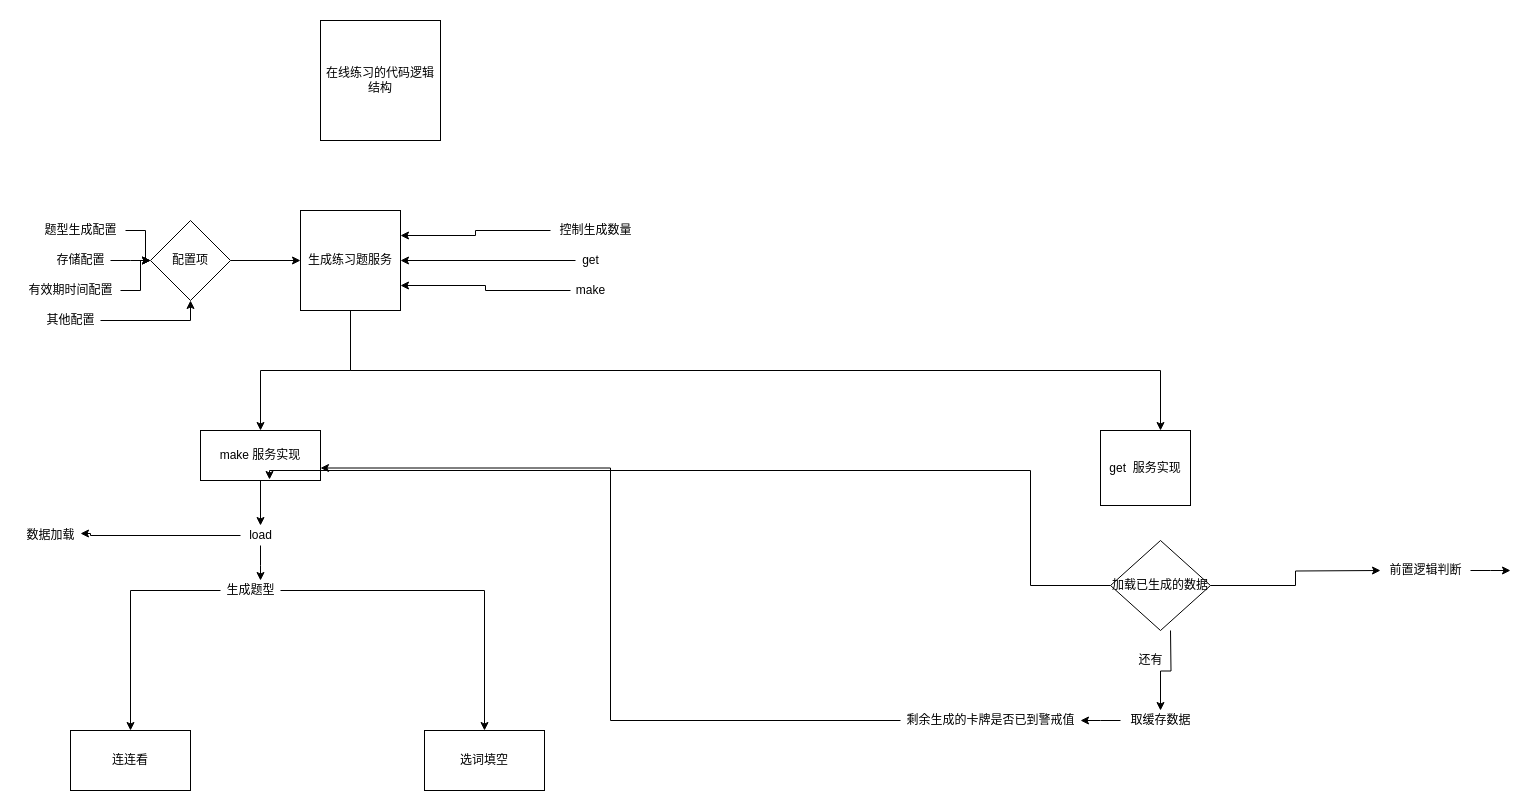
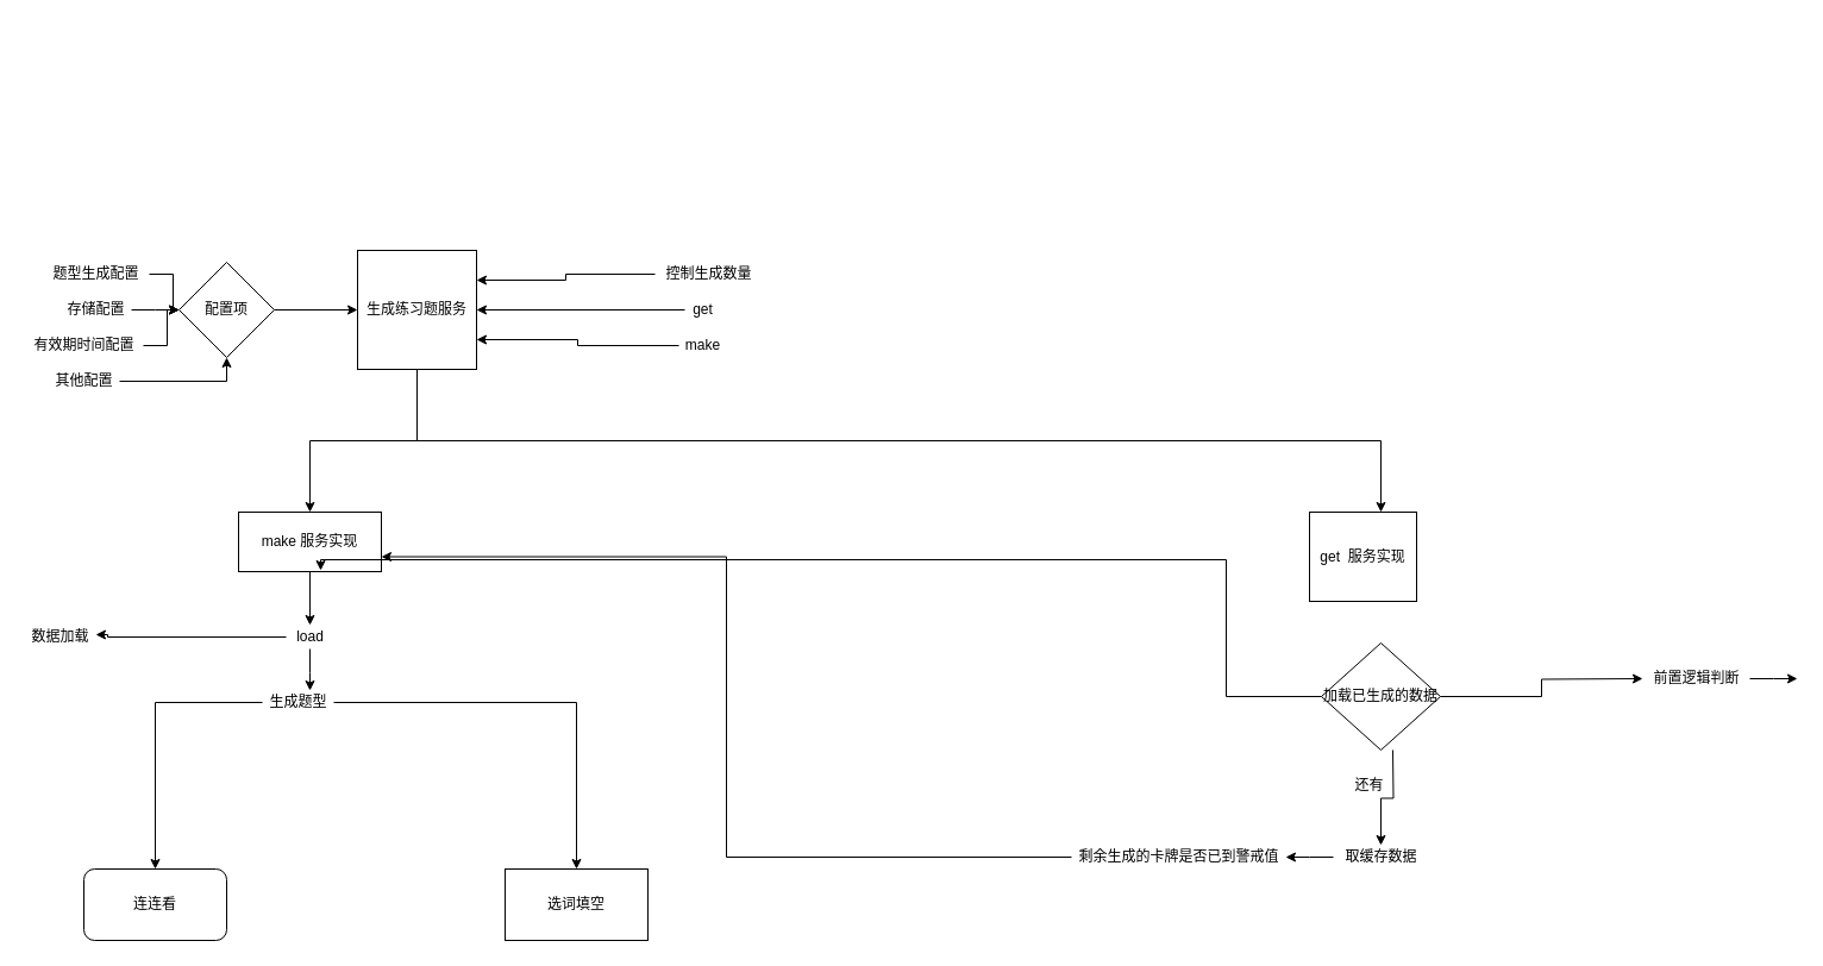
  <mxCell id="0" />
  <mxCell id="1" parent="0" />
- <mxCell id="2" value="在线练习的代码逻辑结构&lt;br&gt;" style="whiteSpace=wrap;html=1;aspect=fixed;" vertex="1" parent="1"><mxGeometry x="320" y="20" width="120" height="120" as="geometry" /></mxCell>
- <mxCell id="3" value="连连看" style="rounded=0;whiteSpace=wrap;html=1;" vertex="1" parent="1"><mxGeometry x="70" y="730" width="120" height="60" as="geometry" /></mxCell>
+ <mxCell id="3" value="连连看" style="whiteSpace=wrap;html=1;rounded=1;" vertex="1" parent="1"><mxGeometry x="70" y="730" width="120" height="60" as="geometry" /></mxCell>
  <mxCell id="4" value="选词填空" style="whiteSpace=wrap;html=1;" vertex="1" parent="1"><mxGeometry x="424" y="730" width="120" height="60" as="geometry" /></mxCell>
  <mxCell id="5" style="edgeStyle=orthogonalEdgeStyle;rounded=0;orthogonalLoop=1;jettySize=auto;html=1;" edge="1" parent="1" source="7" target="9"><mxGeometry relative="1" as="geometry" /></mxCell>
  <mxCell id="6" style="edgeStyle=orthogonalEdgeStyle;rounded=0;orthogonalLoop=1;jettySize=auto;html=1;" edge="1" parent="1" source="7" target="26"><mxGeometry relative="1" as="geometry"><Array as="points"><mxPoint x="350" y="370" /><mxPoint x="1160" y="370" /></Array></mxGeometry></mxCell>
  <mxCell id="7" value="生成练习题服务&lt;br&gt;" style="whiteSpace=wrap;html=1;aspect=fixed;" vertex="1" parent="1"><mxGeometry x="300" y="210" width="100" height="100" as="geometry" /></mxCell>
  <mxCell id="8" style="edgeStyle=orthogonalEdgeStyle;rounded=0;orthogonalLoop=1;jettySize=auto;html=1;" edge="1" parent="1" source="9" target="29"><mxGeometry relative="1" as="geometry" /></mxCell>
  <mxCell id="9" value="make 服务实现&lt;br&gt;" style="whiteSpace=wrap;html=1;" vertex="1" parent="1"><mxGeometry x="200" y="430" width="120" height="50" as="geometry" /></mxCell>
  <mxCell id="10" style="edgeStyle=orthogonalEdgeStyle;rounded=0;orthogonalLoop=1;jettySize=auto;html=1;entryX=1;entryY=0.25;entryDx=0;entryDy=0;" edge="1" parent="1" source="11" target="7"><mxGeometry relative="1" as="geometry" /></mxCell>
  <mxCell id="11" value="控制生成数量" style="text;html=1;align=center;verticalAlign=middle;resizable=0;points=[];autosize=1;" vertex="1" parent="1"><mxGeometry x="550" y="220" width="90" height="20" as="geometry" /></mxCell>
  <mxCell id="12" style="edgeStyle=orthogonalEdgeStyle;rounded=0;orthogonalLoop=1;jettySize=auto;html=1;" edge="1" parent="1" source="13" target="7"><mxGeometry relative="1" as="geometry" /></mxCell>
  <mxCell id="13" value="配置项" style="rhombus;whiteSpace=wrap;html=1;" vertex="1" parent="1"><mxGeometry x="150" y="220" width="80" height="80" as="geometry" /></mxCell>
  <mxCell id="14" style="edgeStyle=orthogonalEdgeStyle;rounded=0;orthogonalLoop=1;jettySize=auto;html=1;entryX=1;entryY=0.5;entryDx=0;entryDy=0;" edge="1" parent="1" source="15" target="7"><mxGeometry relative="1" as="geometry" /></mxCell>
  <mxCell id="15" value="get" style="text;html=1;align=center;verticalAlign=middle;resizable=0;points=[];autosize=1;" vertex="1" parent="1"><mxGeometry x="575" y="250" width="30" height="20" as="geometry" /></mxCell>
  <mxCell id="16" style="edgeStyle=orthogonalEdgeStyle;rounded=0;orthogonalLoop=1;jettySize=auto;html=1;" edge="1" parent="1" source="17" target="13"><mxGeometry relative="1" as="geometry" /></mxCell>
  <mxCell id="17" value="题型生成配置" style="text;html=1;align=center;verticalAlign=middle;resizable=0;points=[];autosize=1;" vertex="1" parent="1"><mxGeometry x="35" y="220" width="90" height="20" as="geometry" /></mxCell>
  <mxCell id="18" style="edgeStyle=orthogonalEdgeStyle;rounded=0;orthogonalLoop=1;jettySize=auto;html=1;" edge="1" parent="1" source="19"><mxGeometry relative="1" as="geometry"><mxPoint x="150" y="260" as="targetPoint" /></mxGeometry></mxCell>
  <mxCell id="19" value="存储配置" style="text;html=1;align=center;verticalAlign=middle;resizable=0;points=[];autosize=1;" vertex="1" parent="1"><mxGeometry x="50" y="250" width="60" height="20" as="geometry" /></mxCell>
  <mxCell id="20" style="edgeStyle=orthogonalEdgeStyle;rounded=0;orthogonalLoop=1;jettySize=auto;html=1;" edge="1" parent="1" source="21" target="13"><mxGeometry relative="1" as="geometry" /></mxCell>
  <mxCell id="21" value="有效期时间配置&lt;br&gt;" style="text;html=1;align=center;verticalAlign=middle;resizable=0;points=[];autosize=1;" vertex="1" parent="1"><mxGeometry x="20" y="280" width="100" height="20" as="geometry" /></mxCell>
  <mxCell id="22" style="edgeStyle=orthogonalEdgeStyle;rounded=0;orthogonalLoop=1;jettySize=auto;html=1;" edge="1" parent="1" source="23" target="13"><mxGeometry relative="1" as="geometry" /></mxCell>
  <mxCell id="23" value="其他配置&lt;br&gt;" style="text;html=1;align=center;verticalAlign=middle;resizable=0;points=[];autosize=1;" vertex="1" parent="1"><mxGeometry x="40" y="310" width="60" height="20" as="geometry" /></mxCell>
  <mxCell id="24" style="edgeStyle=orthogonalEdgeStyle;rounded=0;orthogonalLoop=1;jettySize=auto;html=1;entryX=1;entryY=0.75;entryDx=0;entryDy=0;" edge="1" parent="1" source="25" target="7"><mxGeometry relative="1" as="geometry" /></mxCell>
  <mxCell id="25" value="make" style="text;html=1;align=center;verticalAlign=middle;resizable=0;points=[];autosize=1;" vertex="1" parent="1"><mxGeometry x="570" y="280" width="40" height="20" as="geometry" /></mxCell>
  <mxCell id="26" value="get&amp;nbsp; 服务实现" style="whiteSpace=wrap;html=1;" vertex="1" parent="1"><mxGeometry x="1100" y="430" width="90" height="75" as="geometry" /></mxCell>
  <mxCell id="27" style="edgeStyle=orthogonalEdgeStyle;rounded=0;orthogonalLoop=1;jettySize=auto;html=1;entryX=1;entryY=0.425;entryDx=0;entryDy=0;entryPerimeter=0;" edge="1" parent="1" source="29" target="30"><mxGeometry relative="1" as="geometry"><mxPoint x="90" y="540" as="targetPoint" /><Array as="points"><mxPoint x="90" y="535" /><mxPoint x="90" y="533" /></Array></mxGeometry></mxCell>
  <mxCell id="28" style="edgeStyle=orthogonalEdgeStyle;rounded=0;orthogonalLoop=1;jettySize=auto;html=1;" edge="1" parent="1" source="29"><mxGeometry relative="1" as="geometry"><mxPoint x="260" y="580" as="targetPoint" /></mxGeometry></mxCell>
  <mxCell id="29" value="load" style="text;html=1;align=center;verticalAlign=middle;resizable=0;points=[];autosize=1;" vertex="1" parent="1"><mxGeometry x="240" y="525" width="40" height="20" as="geometry" /></mxCell>
  <mxCell id="30" value="数据加载" style="text;html=1;align=center;verticalAlign=middle;resizable=0;points=[];autosize=1;" vertex="1" parent="1"><mxGeometry x="20" y="524.5" width="60" height="20" as="geometry" /></mxCell>
  <mxCell id="31" style="edgeStyle=orthogonalEdgeStyle;rounded=0;orthogonalLoop=1;jettySize=auto;html=1;" edge="1" parent="1" source="33" target="3"><mxGeometry relative="1" as="geometry"><mxPoint x="160" y="590" as="sourcePoint" /></mxGeometry></mxCell>
  <mxCell id="32" style="edgeStyle=orthogonalEdgeStyle;rounded=0;orthogonalLoop=1;jettySize=auto;html=1;" edge="1" parent="1" source="33" target="4"><mxGeometry relative="1" as="geometry" /></mxCell>
  <mxCell id="33" value="生成题型" style="text;html=1;align=center;verticalAlign=middle;resizable=0;points=[];autosize=1;" vertex="1" parent="1"><mxGeometry x="220" y="580" width="60" height="20" as="geometry" /></mxCell>
  <mxCell id="34" style="edgeStyle=orthogonalEdgeStyle;rounded=0;orthogonalLoop=1;jettySize=auto;html=1;exitX=1;exitY=0.5;exitDx=0;exitDy=0;" edge="1" parent="1" source="41"><mxGeometry relative="1" as="geometry"><mxPoint x="1380" y="570" as="targetPoint" /><mxPoint x="1230" y="600" as="sourcePoint" /></mxGeometry></mxCell>
  <mxCell id="35" style="edgeStyle=orthogonalEdgeStyle;rounded=0;orthogonalLoop=1;jettySize=auto;html=1;" edge="1" parent="1" target="39"><mxGeometry relative="1" as="geometry"><mxPoint x="1170" y="630" as="sourcePoint" /></mxGeometry></mxCell>
  <mxCell id="36" style="edgeStyle=orthogonalEdgeStyle;rounded=0;orthogonalLoop=1;jettySize=auto;html=1;" edge="1" parent="1" source="37"><mxGeometry relative="1" as="geometry"><mxPoint x="1510" y="570" as="targetPoint" /></mxGeometry></mxCell>
  <mxCell id="37" value="前置逻辑判断" style="text;html=1;align=center;verticalAlign=middle;resizable=0;points=[];autosize=1;" vertex="1" parent="1"><mxGeometry x="1380" y="560" width="90" height="20" as="geometry" /></mxCell>
  <mxCell id="38" style="edgeStyle=orthogonalEdgeStyle;rounded=0;orthogonalLoop=1;jettySize=auto;html=1;" edge="1" parent="1" source="39"><mxGeometry relative="1" as="geometry"><mxPoint x="1080" y="720" as="targetPoint" /></mxGeometry></mxCell>
  <mxCell id="39" value="取缓存数据" style="text;html=1;align=center;verticalAlign=middle;resizable=0;points=[];autosize=1;" vertex="1" parent="1"><mxGeometry x="1120" y="710" width="80" height="20" as="geometry" /></mxCell>
  <mxCell id="40" style="edgeStyle=orthogonalEdgeStyle;rounded=0;orthogonalLoop=1;jettySize=auto;html=1;entryX=0.575;entryY=0.98;entryDx=0;entryDy=0;entryPerimeter=0;" edge="1" parent="1" source="41" target="9"><mxGeometry relative="1" as="geometry"><Array as="points"><mxPoint x="1030" y="585" /><mxPoint x="1030" y="470" /><mxPoint x="269" y="470" /></Array></mxGeometry></mxCell>
  <mxCell id="41" value="&lt;span&gt;加载已生成的数据&lt;/span&gt;" style="rhombus;whiteSpace=wrap;html=1;" vertex="1" parent="1"><mxGeometry x="1110" y="540" width="100" height="90" as="geometry" /></mxCell>
  <mxCell id="42" value="还有" style="text;html=1;align=center;verticalAlign=middle;resizable=0;points=[];autosize=1;" vertex="1" parent="1"><mxGeometry x="1130" y="650" width="40" height="20" as="geometry" /></mxCell>
  <mxCell id="43" style="edgeStyle=orthogonalEdgeStyle;rounded=0;orthogonalLoop=1;jettySize=auto;html=1;entryX=1;entryY=0.75;entryDx=0;entryDy=0;" edge="1" parent="1" source="44" target="9"><mxGeometry relative="1" as="geometry" /></mxCell>
  <mxCell id="44" value="剩余生成的卡牌是否已到警戒值" style="text;html=1;align=center;verticalAlign=middle;resizable=0;points=[];autosize=1;" vertex="1" parent="1"><mxGeometry x="900" y="710" width="180" height="20" as="geometry" /></mxCell>
